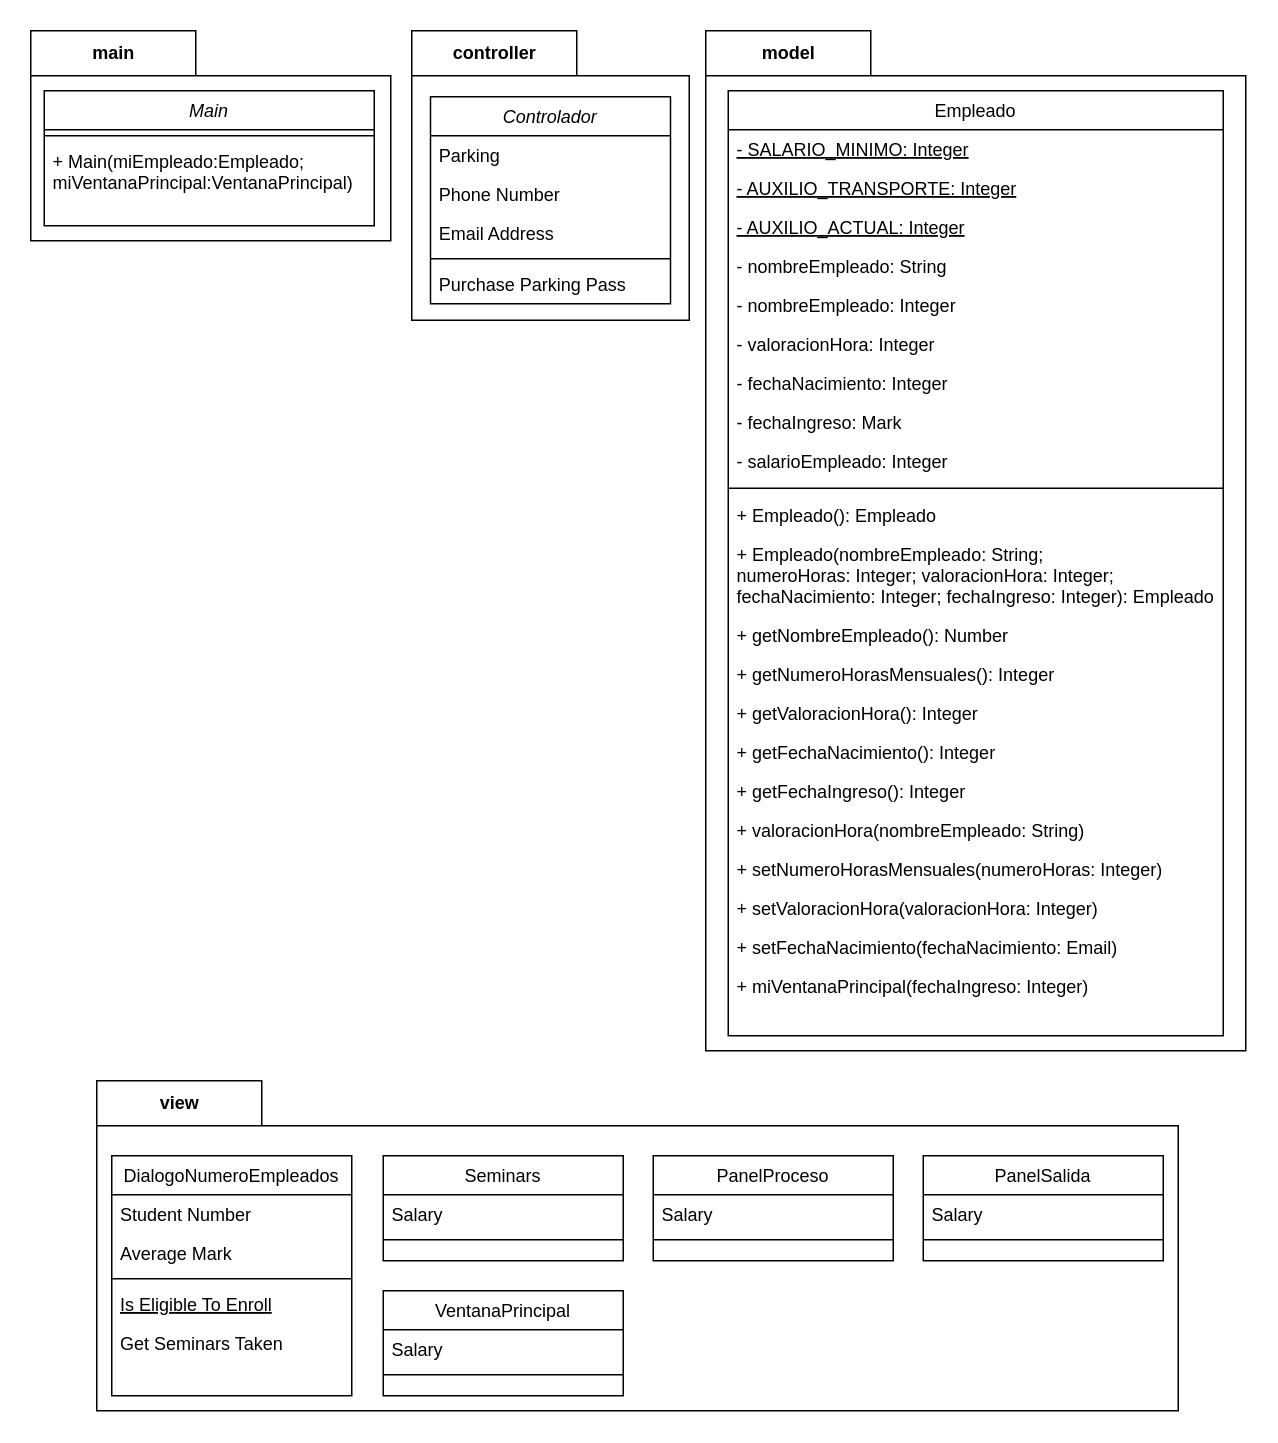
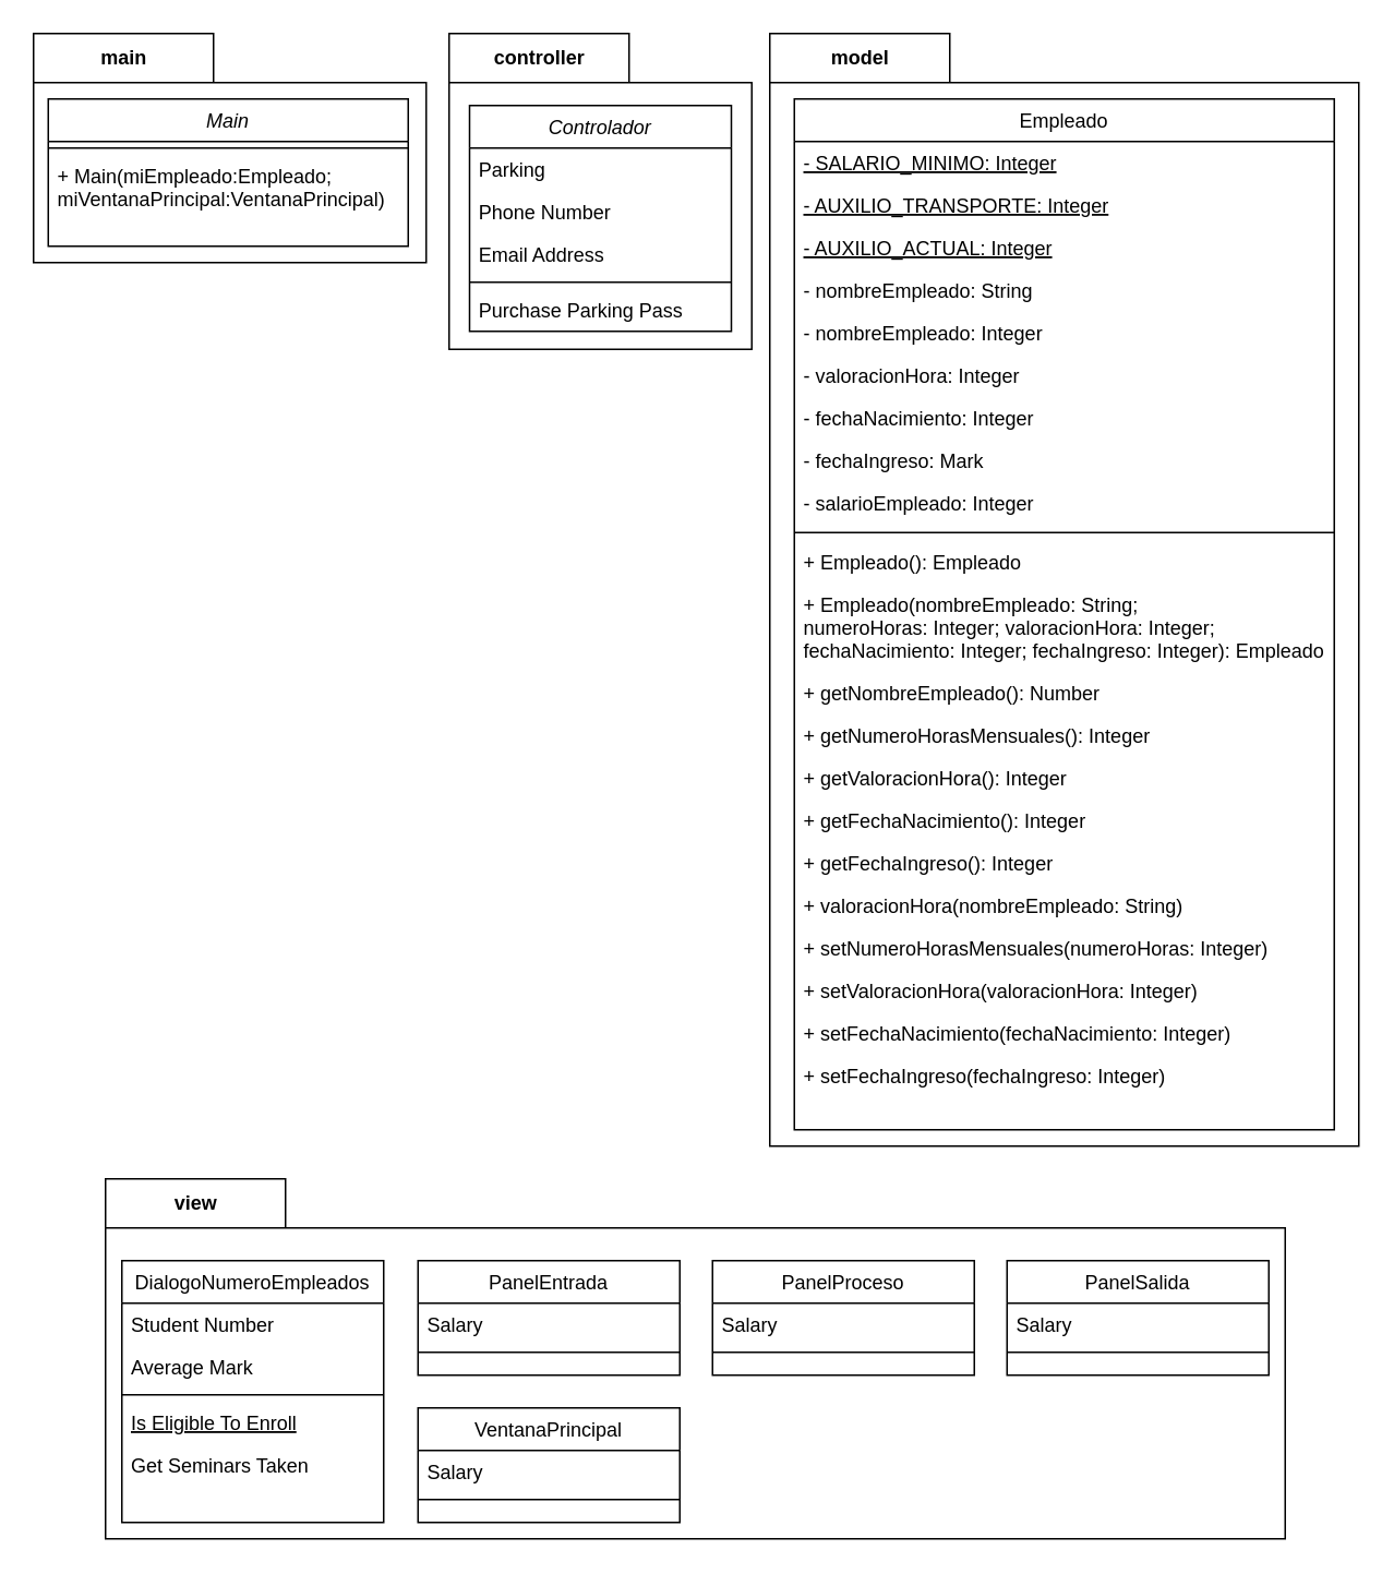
  <mxCell id="0" />
  <mxCell id="1" parent="0" />
  <mxCell id="2" value="model" style="shape=folder;fontStyle=1;tabWidth=110;tabHeight=30;tabPosition=left;html=1;boundedLbl=1;labelInHeader=1;container=1;collapsible=0;recursiveResize=0;fillColor=#FFFFFF;" vertex="1" parent="1"><mxGeometry x="470" y="20" width="360" height="680" as="geometry" /></mxCell>
  <mxCell id="3" value="Empleado" style="swimlane;fontStyle=0;align=center;verticalAlign=top;childLayout=stackLayout;horizontal=1;startSize=26;horizontalStack=0;resizeParent=1;resizeLast=0;collapsible=1;marginBottom=0;rounded=0;shadow=0;strokeWidth=1;" vertex="1" parent="2"><mxGeometry x="15" y="40" width="330" height="630" as="geometry"><mxRectangle x="550" y="140" width="160" height="26" as="alternateBounds" /></mxGeometry></mxCell>
  <mxCell id="4" value="- SALARIO_MINIMO: Integer" style="text;align=left;verticalAlign=top;spacingLeft=4;spacingRight=4;overflow=hidden;rotatable=0;points=[[0,0.5],[1,0.5]];portConstraint=eastwest;fontStyle=4" vertex="1" parent="3"><mxGeometry y="26" width="330" height="26" as="geometry" /></mxCell>
  <mxCell id="5" value="- AUXILIO_TRANSPORTE: Integer" style="text;align=left;verticalAlign=top;spacingLeft=4;spacingRight=4;overflow=hidden;rotatable=0;points=[[0,0.5],[1,0.5]];portConstraint=eastwest;rounded=0;shadow=0;html=0;fontStyle=4" vertex="1" parent="3"><mxGeometry y="52" width="330" height="26" as="geometry" /></mxCell>
  <mxCell id="6" value="- AUXILIO_ACTUAL: Integer" style="text;align=left;verticalAlign=top;spacingLeft=4;spacingRight=4;overflow=hidden;rotatable=0;points=[[0,0.5],[1,0.5]];portConstraint=eastwest;rounded=0;shadow=0;html=0;fontStyle=4" vertex="1" parent="3"><mxGeometry y="78" width="330" height="26" as="geometry" /></mxCell>
  <mxCell id="7" value="- nombreEmpleado: String" style="text;align=left;verticalAlign=top;spacingLeft=4;spacingRight=4;overflow=hidden;rotatable=0;points=[[0,0.5],[1,0.5]];portConstraint=eastwest;rounded=0;shadow=0;html=0;" vertex="1" parent="3"><mxGeometry y="104" width="330" height="26" as="geometry" /></mxCell>
  <mxCell id="8" value="- nombreEmpleado: Integer" style="text;align=left;verticalAlign=top;spacingLeft=4;spacingRight=4;overflow=hidden;rotatable=0;points=[[0,0.5],[1,0.5]];portConstraint=eastwest;rounded=0;shadow=0;html=0;" vertex="1" parent="3"><mxGeometry y="130" width="330" height="26" as="geometry" /></mxCell>
  <mxCell id="9" value="- valoracionHora: Integer" style="text;align=left;verticalAlign=top;spacingLeft=4;spacingRight=4;overflow=hidden;rotatable=0;points=[[0,0.5],[1,0.5]];portConstraint=eastwest;rounded=0;shadow=0;html=0;" vertex="1" parent="3"><mxGeometry y="156" width="330" height="26" as="geometry" /></mxCell>
  <mxCell id="10" value="- fechaNacimiento: Integer" style="text;align=left;verticalAlign=top;spacingLeft=4;spacingRight=4;overflow=hidden;rotatable=0;points=[[0,0.5],[1,0.5]];portConstraint=eastwest;rounded=0;shadow=0;html=0;" vertex="1" parent="3"><mxGeometry y="182" width="330" height="26" as="geometry" /></mxCell>
  <mxCell id="11" value="- fechaIngreso: Mark" style="text;align=left;verticalAlign=top;spacingLeft=4;spacingRight=4;overflow=hidden;rotatable=0;points=[[0,0.5],[1,0.5]];portConstraint=eastwest;rounded=0;shadow=0;html=0;" vertex="1" parent="3"><mxGeometry y="208" width="330" height="26" as="geometry" /></mxCell>
  <mxCell id="12" value="- salarioEmpleado: Integer" style="text;align=left;verticalAlign=top;spacingLeft=4;spacingRight=4;overflow=hidden;rotatable=0;points=[[0,0.5],[1,0.5]];portConstraint=eastwest;rounded=0;shadow=0;html=0;" vertex="1" parent="3"><mxGeometry y="234" width="330" height="26" as="geometry" /></mxCell>
  <mxCell id="13" value="" style="line;html=1;strokeWidth=1;align=left;verticalAlign=middle;spacingTop=-1;spacingLeft=3;spacingRight=3;rotatable=0;labelPosition=right;points=[];portConstraint=eastwest;" vertex="1" parent="3"><mxGeometry y="260" width="330" height="10" as="geometry" /></mxCell>
  <mxCell id="14" value="+ Empleado(): Empleado" style="text;align=left;verticalAlign=top;spacingLeft=4;spacingRight=4;overflow=hidden;rotatable=0;points=[[0,0.5],[1,0.5]];portConstraint=eastwest;" vertex="1" parent="3"><mxGeometry y="270" width="330" height="26" as="geometry" /></mxCell>
  <mxCell id="15" value="+ Empleado(nombreEmpleado: String;&#10;numeroHoras: Integer; valoracionHora: Integer;&#10;fechaNacimiento: Integer; fechaIngreso: Integer): Empleado" style="text;align=left;verticalAlign=top;spacingLeft=4;spacingRight=4;overflow=hidden;rotatable=0;points=[[0,0.5],[1,0.5]];portConstraint=eastwest;" vertex="1" parent="3"><mxGeometry y="296" width="330" height="54" as="geometry" /></mxCell>
  <mxCell id="16" value="+ getNombreEmpleado(): Number" style="text;align=left;verticalAlign=top;spacingLeft=4;spacingRight=4;overflow=hidden;rotatable=0;points=[[0,0.5],[1,0.5]];portConstraint=eastwest;" vertex="1" parent="3"><mxGeometry y="350" width="330" height="26" as="geometry" /></mxCell>
  <mxCell id="17" value="+ getNumeroHorasMensuales(): Integer" style="text;align=left;verticalAlign=top;spacingLeft=4;spacingRight=4;overflow=hidden;rotatable=0;points=[[0,0.5],[1,0.5]];portConstraint=eastwest;" vertex="1" parent="3"><mxGeometry y="376" width="330" height="26" as="geometry" /></mxCell>
  <mxCell id="18" value="+ getValoracionHora(): Integer" style="text;align=left;verticalAlign=top;spacingLeft=4;spacingRight=4;overflow=hidden;rotatable=0;points=[[0,0.5],[1,0.5]];portConstraint=eastwest;" vertex="1" parent="3"><mxGeometry y="402" width="330" height="26" as="geometry" /></mxCell>
  <mxCell id="19" value="+ getFechaNacimiento(): Integer" style="text;align=left;verticalAlign=top;spacingLeft=4;spacingRight=4;overflow=hidden;rotatable=0;points=[[0,0.5],[1,0.5]];portConstraint=eastwest;" vertex="1" parent="3"><mxGeometry y="428" width="330" height="26" as="geometry" /></mxCell>
  <mxCell id="20" value="+ getFechaIngreso(): Integer" style="text;align=left;verticalAlign=top;spacingLeft=4;spacingRight=4;overflow=hidden;rotatable=0;points=[[0,0.5],[1,0.5]];portConstraint=eastwest;" vertex="1" parent="3"><mxGeometry y="454" width="330" height="26" as="geometry" /></mxCell>
  <mxCell id="21" value="+ valoracionHora(nombreEmpleado: String)" style="text;align=left;verticalAlign=top;spacingLeft=4;spacingRight=4;overflow=hidden;rotatable=0;points=[[0,0.5],[1,0.5]];portConstraint=eastwest;" vertex="1" parent="3"><mxGeometry y="480" width="330" height="26" as="geometry" /></mxCell>
  <mxCell id="22" value="+ setNumeroHorasMensuales(numeroHoras: Integer)" style="text;align=left;verticalAlign=top;spacingLeft=4;spacingRight=4;overflow=hidden;rotatable=0;points=[[0,0.5],[1,0.5]];portConstraint=eastwest;" vertex="1" parent="3"><mxGeometry y="506" width="330" height="26" as="geometry" /></mxCell>
  <mxCell id="23" value="+ setValoracionHora(valoracionHora: Integer)" style="text;align=left;verticalAlign=top;spacingLeft=4;spacingRight=4;overflow=hidden;rotatable=0;points=[[0,0.5],[1,0.5]];portConstraint=eastwest;" vertex="1" parent="3"><mxGeometry y="532" width="330" height="26" as="geometry" /></mxCell>
- <mxCell id="24" value="+ setFechaNacimiento(fechaNacimiento: Email)" style="text;align=left;verticalAlign=top;spacingLeft=4;spacingRight=4;overflow=hidden;rotatable=0;points=[[0,0.5],[1,0.5]];portConstraint=eastwest;" vertex="1" parent="3"><mxGeometry y="558" width="330" height="26" as="geometry" /></mxCell>
- <mxCell id="25" value="+ miVentanaPrincipal(fechaIngreso: Integer)" style="text;align=left;verticalAlign=top;spacingLeft=4;spacingRight=4;overflow=hidden;rotatable=0;points=[[0,0.5],[1,0.5]];portConstraint=eastwest;" vertex="1" parent="3"><mxGeometry y="584" width="330" height="26" as="geometry" /></mxCell>
+ <mxCell id="24" value="+ setFechaNacimiento(fechaNacimiento: Integer)" style="text;align=left;verticalAlign=top;spacingLeft=4;spacingRight=4;overflow=hidden;rotatable=0;points=[[0,0.5],[1,0.5]];portConstraint=eastwest;" vertex="1" parent="3"><mxGeometry y="558" width="330" height="26" as="geometry" /></mxCell>
+ <mxCell id="25" value="+ setFechaIngreso(fechaIngreso: Integer)" style="text;align=left;verticalAlign=top;spacingLeft=4;spacingRight=4;overflow=hidden;rotatable=0;points=[[0,0.5],[1,0.5]];portConstraint=eastwest;" vertex="1" parent="3"><mxGeometry y="584" width="330" height="26" as="geometry" /></mxCell>
  <mxCell id="26" value="controller" style="shape=folder;fontStyle=1;tabWidth=110;tabHeight=30;tabPosition=left;html=1;boundedLbl=1;labelInHeader=1;container=1;collapsible=0;recursiveResize=0;fillColor=#FFFFFF;" vertex="1" parent="1"><mxGeometry x="274" y="20" width="185" height="193" as="geometry" /></mxCell>
  <mxCell id="27" value="Controlador" style="swimlane;fontStyle=2;align=center;verticalAlign=top;childLayout=stackLayout;horizontal=1;startSize=26;horizontalStack=0;resizeParent=1;resizeLast=0;collapsible=1;marginBottom=0;rounded=0;shadow=0;strokeWidth=1;" vertex="1" parent="26"><mxGeometry x="12.5" y="44" width="160" height="138" as="geometry"><mxRectangle x="230" y="140" width="160" height="26" as="alternateBounds" /></mxGeometry></mxCell>
  <mxCell id="28" value="Parking" style="text;align=left;verticalAlign=top;spacingLeft=4;spacingRight=4;overflow=hidden;rotatable=0;points=[[0,0.5],[1,0.5]];portConstraint=eastwest;" vertex="1" parent="27"><mxGeometry y="26" width="160" height="26" as="geometry" /></mxCell>
  <mxCell id="29" value="Phone Number" style="text;align=left;verticalAlign=top;spacingLeft=4;spacingRight=4;overflow=hidden;rotatable=0;points=[[0,0.5],[1,0.5]];portConstraint=eastwest;rounded=0;shadow=0;html=0;" vertex="1" parent="27"><mxGeometry y="52" width="160" height="26" as="geometry" /></mxCell>
  <mxCell id="30" value="Email Address" style="text;align=left;verticalAlign=top;spacingLeft=4;spacingRight=4;overflow=hidden;rotatable=0;points=[[0,0.5],[1,0.5]];portConstraint=eastwest;rounded=0;shadow=0;html=0;" vertex="1" parent="27"><mxGeometry y="78" width="160" height="26" as="geometry" /></mxCell>
  <mxCell id="31" value="" style="line;html=1;strokeWidth=1;align=left;verticalAlign=middle;spacingTop=-1;spacingLeft=3;spacingRight=3;rotatable=0;labelPosition=right;points=[];portConstraint=eastwest;" vertex="1" parent="27"><mxGeometry y="104" width="160" height="8" as="geometry" /></mxCell>
  <mxCell id="32" value="Purchase Parking Pass" style="text;align=left;verticalAlign=top;spacingLeft=4;spacingRight=4;overflow=hidden;rotatable=0;points=[[0,0.5],[1,0.5]];portConstraint=eastwest;" vertex="1" parent="27"><mxGeometry y="112" width="160" height="26" as="geometry" /></mxCell>
  <mxCell id="33" value="main" style="shape=folder;fontStyle=1;tabWidth=110;tabHeight=30;tabPosition=left;html=1;boundedLbl=1;labelInHeader=1;container=1;collapsible=0;recursiveResize=0;fillColor=#FFFFFF;" vertex="1" parent="1"><mxGeometry x="20" y="20" width="240" height="140" as="geometry" /></mxCell>
  <mxCell id="34" value="Main" style="swimlane;fontStyle=2;align=center;verticalAlign=top;childLayout=stackLayout;horizontal=1;startSize=26;horizontalStack=0;resizeParent=1;resizeLast=0;collapsible=1;marginBottom=0;rounded=0;shadow=0;strokeWidth=1;" vertex="1" parent="33"><mxGeometry x="9" y="40" width="220" height="90" as="geometry"><mxRectangle x="230" y="140" width="160" height="26" as="alternateBounds" /></mxGeometry></mxCell>
  <mxCell id="35" value="" style="line;html=1;strokeWidth=1;align=left;verticalAlign=middle;spacingTop=-1;spacingLeft=3;spacingRight=3;rotatable=0;labelPosition=right;points=[];portConstraint=eastwest;" vertex="1" parent="34"><mxGeometry y="26" width="220" height="8" as="geometry" /></mxCell>
  <mxCell id="36" value="+ Main(miEmpleado:Empleado;&#10;miVentanaPrincipal:VentanaPrincipal)" style="text;align=left;verticalAlign=top;spacingLeft=4;spacingRight=4;overflow=hidden;rotatable=0;points=[[0,0.5],[1,0.5]];portConstraint=eastwest;" vertex="1" parent="34"><mxGeometry y="34" width="220" height="46" as="geometry" /></mxCell>
  <mxCell id="37" value="view" style="shape=folder;fontStyle=1;tabWidth=110;tabHeight=30;tabPosition=left;html=1;boundedLbl=1;labelInHeader=1;container=1;collapsible=0;recursiveResize=0;fillColor=#FFFFFF;" vertex="1" parent="1"><mxGeometry x="64" y="720" width="721" height="220" as="geometry" /></mxCell>
  <mxCell id="38" value="DialogoNumeroEmpleados" style="swimlane;fontStyle=0;align=center;verticalAlign=top;childLayout=stackLayout;horizontal=1;startSize=26;horizontalStack=0;resizeParent=1;resizeLast=0;collapsible=1;marginBottom=0;rounded=0;shadow=0;strokeWidth=1;" vertex="1" parent="37"><mxGeometry x="10" y="50" width="160" height="160" as="geometry"><mxRectangle x="130" y="380" width="160" height="26" as="alternateBounds" /></mxGeometry></mxCell>
  <mxCell id="39" value="Student Number" style="text;align=left;verticalAlign=top;spacingLeft=4;spacingRight=4;overflow=hidden;rotatable=0;points=[[0,0.5],[1,0.5]];portConstraint=eastwest;" vertex="1" parent="38"><mxGeometry y="26" width="160" height="26" as="geometry" /></mxCell>
  <mxCell id="40" value="Average Mark" style="text;align=left;verticalAlign=top;spacingLeft=4;spacingRight=4;overflow=hidden;rotatable=0;points=[[0,0.5],[1,0.5]];portConstraint=eastwest;rounded=0;shadow=0;html=0;" vertex="1" parent="38"><mxGeometry y="52" width="160" height="26" as="geometry" /></mxCell>
  <mxCell id="41" value="" style="line;html=1;strokeWidth=1;align=left;verticalAlign=middle;spacingTop=-1;spacingLeft=3;spacingRight=3;rotatable=0;labelPosition=right;points=[];portConstraint=eastwest;" vertex="1" parent="38"><mxGeometry y="78" width="160" height="8" as="geometry" /></mxCell>
  <mxCell id="42" value="Is Eligible To Enroll" style="text;align=left;verticalAlign=top;spacingLeft=4;spacingRight=4;overflow=hidden;rotatable=0;points=[[0,0.5],[1,0.5]];portConstraint=eastwest;fontStyle=4" vertex="1" parent="38"><mxGeometry y="86" width="160" height="26" as="geometry" /></mxCell>
  <mxCell id="43" value="Get Seminars Taken" style="text;align=left;verticalAlign=top;spacingLeft=4;spacingRight=4;overflow=hidden;rotatable=0;points=[[0,0.5],[1,0.5]];portConstraint=eastwest;" vertex="1" parent="38"><mxGeometry y="112" width="160" height="26" as="geometry" /></mxCell>
- <mxCell id="44" value="Seminars" style="swimlane;fontStyle=0;align=center;verticalAlign=top;childLayout=stackLayout;horizontal=1;startSize=26;horizontalStack=0;resizeParent=1;resizeLast=0;collapsible=1;marginBottom=0;rounded=0;shadow=0;strokeWidth=1;" vertex="1" parent="37"><mxGeometry x="191" y="50" width="160" height="70" as="geometry"><mxRectangle x="340" y="380" width="170" height="26" as="alternateBounds" /></mxGeometry></mxCell>
+ <mxCell id="44" value="PanelEntrada" style="swimlane;fontStyle=0;align=center;verticalAlign=top;childLayout=stackLayout;horizontal=1;startSize=26;horizontalStack=0;resizeParent=1;resizeLast=0;collapsible=1;marginBottom=0;rounded=0;shadow=0;strokeWidth=1;" vertex="1" parent="37"><mxGeometry x="191" y="50" width="160" height="70" as="geometry"><mxRectangle x="340" y="380" width="170" height="26" as="alternateBounds" /></mxGeometry></mxCell>
  <mxCell id="45" value="Salary" style="text;align=left;verticalAlign=top;spacingLeft=4;spacingRight=4;overflow=hidden;rotatable=0;points=[[0,0.5],[1,0.5]];portConstraint=eastwest;" vertex="1" parent="44"><mxGeometry y="26" width="160" height="26" as="geometry" /></mxCell>
  <mxCell id="46" value="" style="line;html=1;strokeWidth=1;align=left;verticalAlign=middle;spacingTop=-1;spacingLeft=3;spacingRight=3;rotatable=0;labelPosition=right;points=[];portConstraint=eastwest;" vertex="1" parent="44"><mxGeometry y="52" width="160" height="8" as="geometry" /></mxCell>
  <mxCell id="47" value="VentanaPrincipal" style="swimlane;fontStyle=0;align=center;verticalAlign=top;childLayout=stackLayout;horizontal=1;startSize=26;horizontalStack=0;resizeParent=1;resizeLast=0;collapsible=1;marginBottom=0;rounded=0;shadow=0;strokeWidth=1;" vertex="1" parent="37"><mxGeometry x="191" y="140" width="160" height="70" as="geometry"><mxRectangle x="340" y="380" width="170" height="26" as="alternateBounds" /></mxGeometry></mxCell>
  <mxCell id="48" value="Salary" style="text;align=left;verticalAlign=top;spacingLeft=4;spacingRight=4;overflow=hidden;rotatable=0;points=[[0,0.5],[1,0.5]];portConstraint=eastwest;" vertex="1" parent="47"><mxGeometry y="26" width="160" height="26" as="geometry" /></mxCell>
  <mxCell id="49" value="" style="line;html=1;strokeWidth=1;align=left;verticalAlign=middle;spacingTop=-1;spacingLeft=3;spacingRight=3;rotatable=0;labelPosition=right;points=[];portConstraint=eastwest;" vertex="1" parent="47"><mxGeometry y="52" width="160" height="8" as="geometry" /></mxCell>
  <mxCell id="50" value="PanelProceso" style="swimlane;fontStyle=0;align=center;verticalAlign=top;childLayout=stackLayout;horizontal=1;startSize=26;horizontalStack=0;resizeParent=1;resizeLast=0;collapsible=1;marginBottom=0;rounded=0;shadow=0;strokeWidth=1;" vertex="1" parent="37"><mxGeometry x="371" y="50" width="160" height="70" as="geometry"><mxRectangle x="340" y="380" width="170" height="26" as="alternateBounds" /></mxGeometry></mxCell>
  <mxCell id="51" value="Salary" style="text;align=left;verticalAlign=top;spacingLeft=4;spacingRight=4;overflow=hidden;rotatable=0;points=[[0,0.5],[1,0.5]];portConstraint=eastwest;" vertex="1" parent="50"><mxGeometry y="26" width="160" height="26" as="geometry" /></mxCell>
  <mxCell id="52" value="" style="line;html=1;strokeWidth=1;align=left;verticalAlign=middle;spacingTop=-1;spacingLeft=3;spacingRight=3;rotatable=0;labelPosition=right;points=[];portConstraint=eastwest;" vertex="1" parent="50"><mxGeometry y="52" width="160" height="8" as="geometry" /></mxCell>
  <mxCell id="53" value="PanelSalida" style="swimlane;fontStyle=0;align=center;verticalAlign=top;childLayout=stackLayout;horizontal=1;startSize=26;horizontalStack=0;resizeParent=1;resizeLast=0;collapsible=1;marginBottom=0;rounded=0;shadow=0;strokeWidth=1;" vertex="1" parent="37"><mxGeometry x="551" y="50" width="160" height="70" as="geometry"><mxRectangle x="340" y="380" width="170" height="26" as="alternateBounds" /></mxGeometry></mxCell>
  <mxCell id="54" value="Salary" style="text;align=left;verticalAlign=top;spacingLeft=4;spacingRight=4;overflow=hidden;rotatable=0;points=[[0,0.5],[1,0.5]];portConstraint=eastwest;" vertex="1" parent="53"><mxGeometry y="26" width="160" height="26" as="geometry" /></mxCell>
  <mxCell id="55" value="" style="line;html=1;strokeWidth=1;align=left;verticalAlign=middle;spacingTop=-1;spacingLeft=3;spacingRight=3;rotatable=0;labelPosition=right;points=[];portConstraint=eastwest;" vertex="1" parent="53"><mxGeometry y="52" width="160" height="8" as="geometry" /></mxCell>
